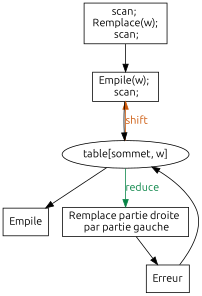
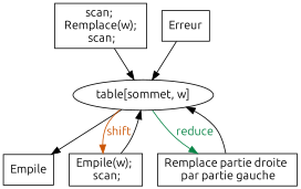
  digraph {
    fontname=Ubuntu
    node [fontname=Ubuntu shape=rectangle]
    edge [fontname=Ubuntu]
    n1 [label="scan; \n Remplace(w); \n scan;"]
    n2 [label="table[sommet, w]" shape=""]
    n3 [label=Empile]
    n4 [label="Empile(w); \n scan;"]
    n5 [label="Remplace partie droite \n par partie gauche"]
    n6 [label=Erreur]
-   n1 -> n4
+   n1 -> n2
    n2 -> n3
    n2 -> n4 [color="#CB5404" label=<<font color="#CB5404">shift</font>>]
    n2 -> n5 [color="#088446" label=<<font color="#088446">reduce</font>>]
    n4 -> n2
-   n5 -> n6
+   n5 -> n2
    n6 -> n2
  }
